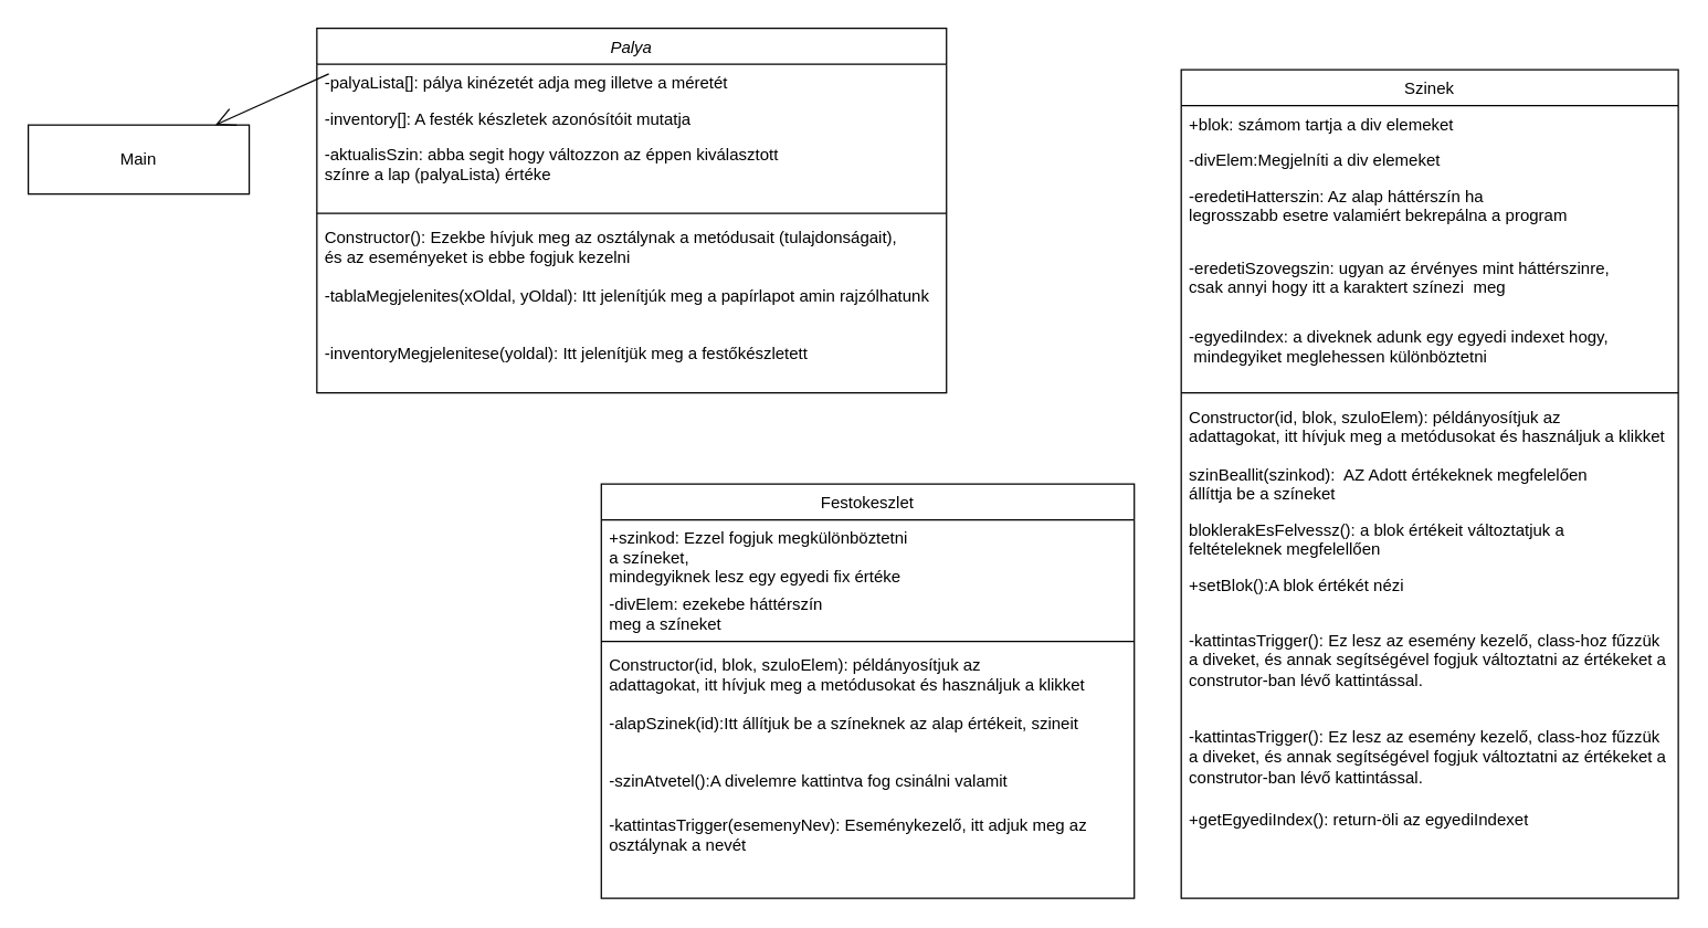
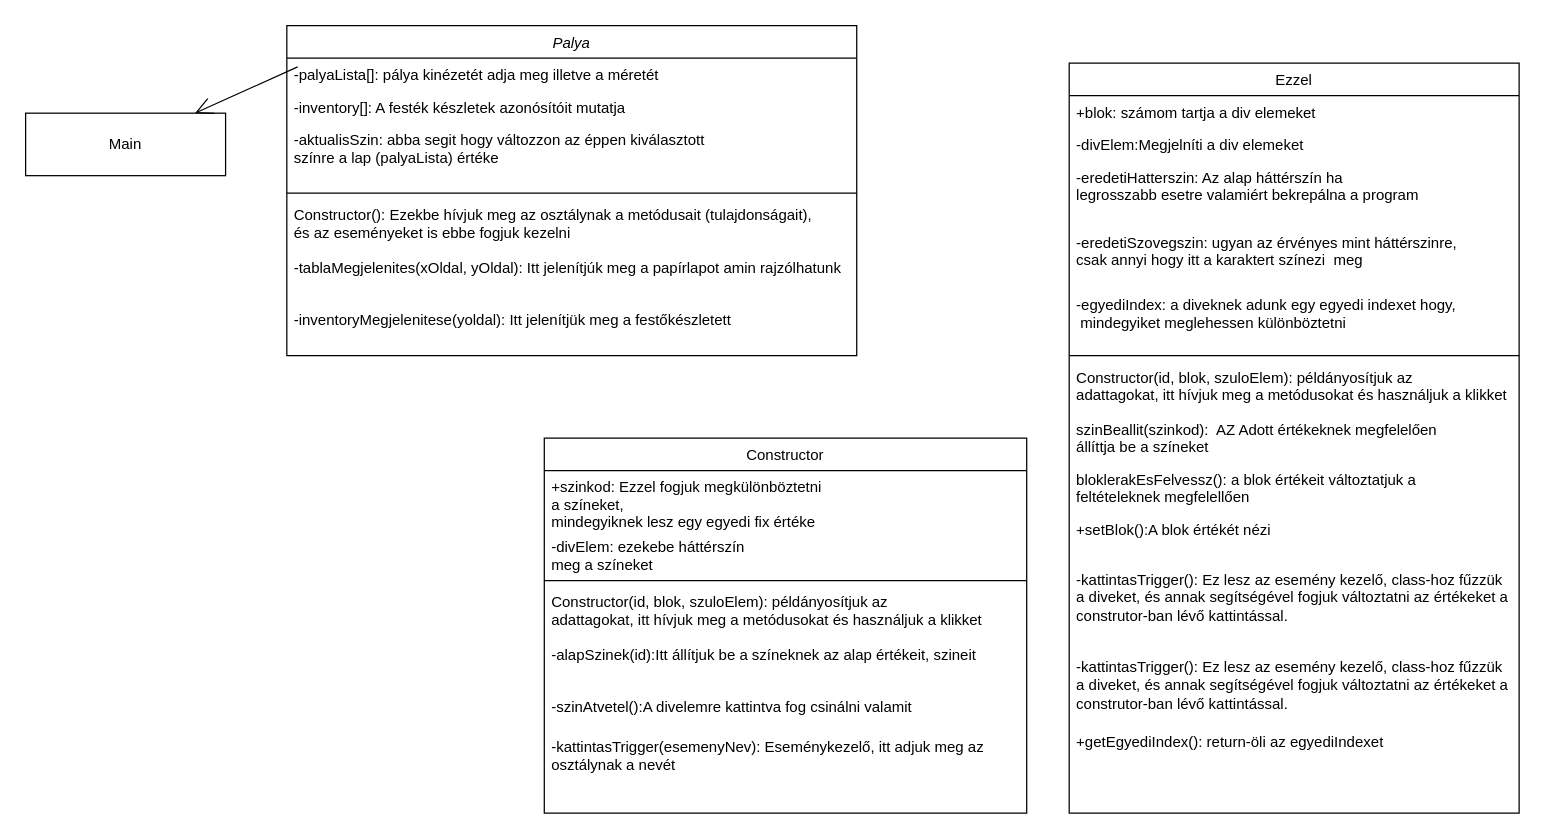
  <mxCell id="0" />
  <mxCell id="1" parent="0" />
  <mxCell id="2" value="Palya" style="swimlane;fontStyle=2;align=center;verticalAlign=top;childLayout=stackLayout;horizontal=1;startSize=26;horizontalStack=0;resizeParent=1;resizeLast=0;collapsible=1;marginBottom=0;rounded=0;shadow=0;strokeWidth=1;" parent="1" vertex="1"><mxGeometry x="229" y="20" width="456" height="264" as="geometry"><mxRectangle x="230" y="140" width="160" height="26" as="alternateBounds" /></mxGeometry></mxCell>
  <mxCell id="3" value="-palyaLista[]: pálya kinézetét adja meg illetve a méretét" style="text;align=left;verticalAlign=top;spacingLeft=4;spacingRight=4;overflow=hidden;rotatable=0;points=[[0,0.5],[1,0.5]];portConstraint=eastwest;" parent="2" vertex="1"><mxGeometry y="26" width="456" height="26" as="geometry" /></mxCell>
  <mxCell id="4" value="-inventory[]: A festék készletek azonósítóit mutatja" style="text;align=left;verticalAlign=top;spacingLeft=4;spacingRight=4;overflow=hidden;rotatable=0;points=[[0,0.5],[1,0.5]];portConstraint=eastwest;rounded=0;shadow=0;html=0;" parent="2" vertex="1"><mxGeometry y="52" width="456" height="26" as="geometry" /></mxCell>
  <mxCell id="5" value="-aktualisSzin: abba segit hogy változzon az éppen kiválasztott &#10;színre a lap (palyaLista) értéke" style="text;align=left;verticalAlign=top;spacingLeft=4;spacingRight=4;overflow=hidden;rotatable=0;points=[[0,0.5],[1,0.5]];portConstraint=eastwest;rounded=0;shadow=0;html=0;" parent="2" vertex="1"><mxGeometry y="78" width="456" height="52" as="geometry" /></mxCell>
  <mxCell id="6" value="" style="line;html=1;strokeWidth=1;align=left;verticalAlign=middle;spacingTop=-1;spacingLeft=3;spacingRight=3;rotatable=0;labelPosition=right;points=[];portConstraint=eastwest;" parent="2" vertex="1"><mxGeometry y="130" width="456" height="8" as="geometry" /></mxCell>
  <mxCell id="7" value="Constructor(): Ezekbe hívjuk meg az osztálynak a metódusait (tulajdonságait), &#10;és az eseményeket is ebbe fogjuk kezelni" style="text;align=left;verticalAlign=top;spacingLeft=4;spacingRight=4;overflow=hidden;rotatable=0;points=[[0,0.5],[1,0.5]];portConstraint=eastwest;" vertex="1" parent="2"><mxGeometry y="138" width="456" height="42" as="geometry" /></mxCell>
  <mxCell id="8" value="-tablaMegjelenites(xOldal, yOldal): Itt jelenítjúk meg a papírlapot amin rajzólhatunk" style="text;align=left;verticalAlign=top;spacingLeft=4;spacingRight=4;overflow=hidden;rotatable=0;points=[[0,0.5],[1,0.5]];portConstraint=eastwest;" vertex="1" parent="2"><mxGeometry y="180" width="456" height="42" as="geometry" /></mxCell>
  <mxCell id="9" value="-inventoryMegjelenitese(yoldal): Itt jelenítjük meg a festőkészletett" style="text;align=left;verticalAlign=top;spacingLeft=4;spacingRight=4;overflow=hidden;rotatable=0;points=[[0,0.5],[1,0.5]];portConstraint=eastwest;" parent="2" vertex="1"><mxGeometry y="222" width="456" height="42" as="geometry" /></mxCell>
- <mxCell id="10" value="Festokeszlet" style="swimlane;fontStyle=0;align=center;verticalAlign=top;childLayout=stackLayout;horizontal=1;startSize=26;horizontalStack=0;resizeParent=1;resizeLast=0;collapsible=1;marginBottom=0;rounded=0;shadow=0;strokeWidth=1;" parent="1" vertex="1"><mxGeometry x="435" y="350" width="386" height="300" as="geometry"><mxRectangle x="130" y="380" width="160" height="26" as="alternateBounds" /></mxGeometry></mxCell>
+ <mxCell id="10" value="Constructor" style="swimlane;fontStyle=0;align=center;verticalAlign=top;childLayout=stackLayout;horizontal=1;startSize=26;horizontalStack=0;resizeParent=1;resizeLast=0;collapsible=1;marginBottom=0;rounded=0;shadow=0;strokeWidth=1;" parent="1" vertex="1"><mxGeometry x="435" y="350" width="386" height="300" as="geometry"><mxRectangle x="130" y="380" width="160" height="26" as="alternateBounds" /></mxGeometry></mxCell>
  <mxCell id="11" value="+szinkod: Ezzel fogjuk megkülönböztetni &#10;a színeket, &#10;mindegyiknek lesz egy egyedi fix értéke" style="text;align=left;verticalAlign=top;spacingLeft=4;spacingRight=4;overflow=hidden;rotatable=0;points=[[0,0.5],[1,0.5]];portConstraint=eastwest;" vertex="1" parent="10"><mxGeometry y="26" width="386" height="48" as="geometry" /></mxCell>
  <mxCell id="12" value="-divElem: ezekebe háttérszín &#10;meg a színeket" style="text;align=left;verticalAlign=top;spacingLeft=4;spacingRight=4;overflow=hidden;rotatable=0;points=[[0,0.5],[1,0.5]];portConstraint=eastwest;rounded=0;shadow=0;html=0;" parent="10" vertex="1"><mxGeometry y="74" width="386" height="36" as="geometry" /></mxCell>
  <mxCell id="13" value="" style="line;html=1;strokeWidth=1;align=left;verticalAlign=middle;spacingTop=-1;spacingLeft=3;spacingRight=3;rotatable=0;labelPosition=right;points=[];portConstraint=eastwest;" parent="10" vertex="1"><mxGeometry y="110" width="386" height="8" as="geometry" /></mxCell>
  <mxCell id="14" value="Constructor(id, blok, szuloElem): példányosítjuk az &#10;adattagokat, itt hívjuk meg a metódusokat és használjuk a klikket " style="text;align=left;verticalAlign=top;spacingLeft=4;spacingRight=4;overflow=hidden;rotatable=0;points=[[0,0.5],[1,0.5]];portConstraint=eastwest;" vertex="1" parent="10"><mxGeometry y="118" width="386" height="42" as="geometry" /></mxCell>
  <mxCell id="15" value="-alapSzinek(id):Itt állítjuk be a színeknek az alap értékeit, szineit" style="text;align=left;verticalAlign=top;spacingLeft=4;spacingRight=4;overflow=hidden;rotatable=0;points=[[0,0.5],[1,0.5]];portConstraint=eastwest;" vertex="1" parent="10"><mxGeometry y="160" width="386" height="42" as="geometry" /></mxCell>
  <mxCell id="16" value="-szinAtvetel():A divelemre kattintva fog csinálni valamit" style="text;align=left;verticalAlign=top;spacingLeft=4;spacingRight=4;overflow=hidden;rotatable=0;points=[[0,0.5],[1,0.5]];portConstraint=eastwest;" vertex="1" parent="10"><mxGeometry y="202" width="386" height="32" as="geometry" /></mxCell>
  <mxCell id="17" value="-kattintasTrigger(esemenyNev): Eseménykezelő, itt adjuk meg az &#10;osztálynak a nevét" style="text;align=left;verticalAlign=top;spacingLeft=4;spacingRight=4;overflow=hidden;rotatable=0;points=[[0,0.5],[1,0.5]];portConstraint=eastwest;" parent="10" vertex="1"><mxGeometry y="234" width="386" height="66" as="geometry" /></mxCell>
- <mxCell id="18" value="Szinek" style="swimlane;fontStyle=0;align=center;verticalAlign=top;childLayout=stackLayout;horizontal=1;startSize=26;horizontalStack=0;resizeParent=1;resizeLast=0;collapsible=1;marginBottom=0;rounded=0;shadow=0;strokeWidth=1;" parent="1" vertex="1"><mxGeometry x="855" y="50" width="360" height="600" as="geometry"><mxRectangle x="550" y="140" width="160" height="26" as="alternateBounds" /></mxGeometry></mxCell>
+ <mxCell id="18" value="Ezzel" style="swimlane;fontStyle=0;align=center;verticalAlign=top;childLayout=stackLayout;horizontal=1;startSize=26;horizontalStack=0;resizeParent=1;resizeLast=0;collapsible=1;marginBottom=0;rounded=0;shadow=0;strokeWidth=1;" parent="1" vertex="1"><mxGeometry x="855" y="50" width="360" height="600" as="geometry"><mxRectangle x="550" y="140" width="160" height="26" as="alternateBounds" /></mxGeometry></mxCell>
  <mxCell id="19" value="+blok: számom tartja a div elemeket" style="text;align=left;verticalAlign=top;spacingLeft=4;spacingRight=4;overflow=hidden;rotatable=0;points=[[0,0.5],[1,0.5]];portConstraint=eastwest;" parent="18" vertex="1"><mxGeometry y="26" width="360" height="26" as="geometry" /></mxCell>
  <mxCell id="20" value="-divElem:Megjelníti a div elemeket" style="text;align=left;verticalAlign=top;spacingLeft=4;spacingRight=4;overflow=hidden;rotatable=0;points=[[0,0.5],[1,0.5]];portConstraint=eastwest;rounded=0;shadow=0;html=0;" parent="18" vertex="1"><mxGeometry y="52" width="360" height="26" as="geometry" /></mxCell>
  <mxCell id="21" value="-eredetiHatterszin: Az alap háttérszín ha &#10;legrosszabb esetre valamiért bekrepálna a program" style="text;align=left;verticalAlign=top;spacingLeft=4;spacingRight=4;overflow=hidden;rotatable=0;points=[[0,0.5],[1,0.5]];portConstraint=eastwest;rounded=0;shadow=0;html=0;" parent="18" vertex="1"><mxGeometry y="78" width="360" height="52" as="geometry" /></mxCell>
  <mxCell id="22" value="-eredetiSzovegszin: ugyan az érvényes mint háttérszinre, &#10;csak annyi hogy itt a karaktert színezi  meg" style="text;align=left;verticalAlign=top;spacingLeft=4;spacingRight=4;overflow=hidden;rotatable=0;points=[[0,0.5],[1,0.5]];portConstraint=eastwest;rounded=0;shadow=0;html=0;" parent="18" vertex="1"><mxGeometry y="130" width="360" height="50" as="geometry" /></mxCell>
  <mxCell id="23" value="-egyediIndex: a diveknek adunk egy egyedi indexet hogy,&#10; mindegyiket meglehessen különböztetni" style="text;align=left;verticalAlign=top;spacingLeft=4;spacingRight=4;overflow=hidden;rotatable=0;points=[[0,0.5],[1,0.5]];portConstraint=eastwest;rounded=0;shadow=0;html=0;" parent="18" vertex="1"><mxGeometry y="180" width="360" height="50" as="geometry" /></mxCell>
  <mxCell id="24" value="" style="line;html=1;strokeWidth=1;align=left;verticalAlign=middle;spacingTop=-1;spacingLeft=3;spacingRight=3;rotatable=0;labelPosition=right;points=[];portConstraint=eastwest;" parent="18" vertex="1"><mxGeometry y="230" width="360" height="8" as="geometry" /></mxCell>
  <mxCell id="25" value="Constructor(id, blok, szuloElem): példányosítjuk az &#10;adattagokat, itt hívjuk meg a metódusokat és használjuk a klikket " style="text;align=left;verticalAlign=top;spacingLeft=4;spacingRight=4;overflow=hidden;rotatable=0;points=[[0,0.5],[1,0.5]];portConstraint=eastwest;" vertex="1" parent="18"><mxGeometry y="238" width="360" height="42" as="geometry" /></mxCell>
  <mxCell id="26" value="szinBeallit(szinkod):  AZ Adott értékeknek megfelelően &#10;állíttja be a színeket" style="text;align=left;verticalAlign=top;spacingLeft=4;spacingRight=4;overflow=hidden;rotatable=0;points=[[0,0.5],[1,0.5]];portConstraint=eastwest;" parent="18" vertex="1"><mxGeometry y="280" width="360" height="40" as="geometry" /></mxCell>
  <mxCell id="27" value="bloklerakEsFelvessz(): a blok értékeit változtatjuk a &#10;feltételeknek megfelellően" style="text;align=left;verticalAlign=top;spacingLeft=4;spacingRight=4;overflow=hidden;rotatable=0;points=[[0,0.5],[1,0.5]];portConstraint=eastwest;" parent="18" vertex="1"><mxGeometry y="320" width="360" height="40" as="geometry" /></mxCell>
  <mxCell id="28" value="+setBlok():A blok értékét nézi" style="text;align=left;verticalAlign=top;spacingLeft=4;spacingRight=4;overflow=hidden;rotatable=0;points=[[0,0.5],[1,0.5]];portConstraint=eastwest;" parent="18" vertex="1"><mxGeometry y="360" width="360" height="40" as="geometry" /></mxCell>
  <mxCell id="29" value="-kattintasTrigger(): Ez lesz az esemény kezelő, class-hoz fűzzük a diveket, és annak segítségével fogjuk változtatni az értékeket a construtor-ban lévő kattintással." style="text;strokeColor=none;fillColor=none;align=left;verticalAlign=top;spacingLeft=4;spacingRight=4;overflow=hidden;rotatable=0;points=[[0,0.5],[1,0.5]];portConstraint=eastwest;whiteSpace=wrap;html=1;" parent="18" vertex="1"><mxGeometry y="400" width="360" height="70" as="geometry" /></mxCell>
  <mxCell id="30" value="-kattintasTrigger(): Ez lesz az esemény kezelő, class-hoz fűzzük a diveket, és annak segítségével fogjuk változtatni az értékeket a construtor-ban lévő kattintással." style="text;strokeColor=none;fillColor=none;align=left;verticalAlign=top;spacingLeft=4;spacingRight=4;overflow=hidden;rotatable=0;points=[[0,0.5],[1,0.5]];portConstraint=eastwest;whiteSpace=wrap;html=1;" parent="18" vertex="1"><mxGeometry y="470" width="360" height="60" as="geometry" /></mxCell>
  <mxCell id="31" value="+getEgyediIndex(): return-öli az egyediIndexet" style="text;strokeColor=none;fillColor=none;align=left;verticalAlign=top;spacingLeft=4;spacingRight=4;overflow=hidden;rotatable=0;points=[[0,0.5],[1,0.5]];portConstraint=eastwest;whiteSpace=wrap;html=1;" parent="18" vertex="1"><mxGeometry y="530" width="360" height="60" as="geometry" /></mxCell>
  <mxCell id="32" value="Main" style="html=1;whiteSpace=wrap;" vertex="1" parent="1"><mxGeometry x="20" y="90" width="160" height="50" as="geometry" /></mxCell>
  <mxCell id="33" value="" style="endArrow=open;endFill=1;endSize=12;html=1;rounded=0;exitX=0.019;exitY=0.269;exitDx=0;exitDy=0;exitPerimeter=0;" edge="1" parent="1" source="3" target="32"><mxGeometry width="160" relative="1" as="geometry"><mxPoint x="868" y="67" as="sourcePoint" /><mxPoint x="525" y="142" as="targetPoint" /></mxGeometry></mxCell>
